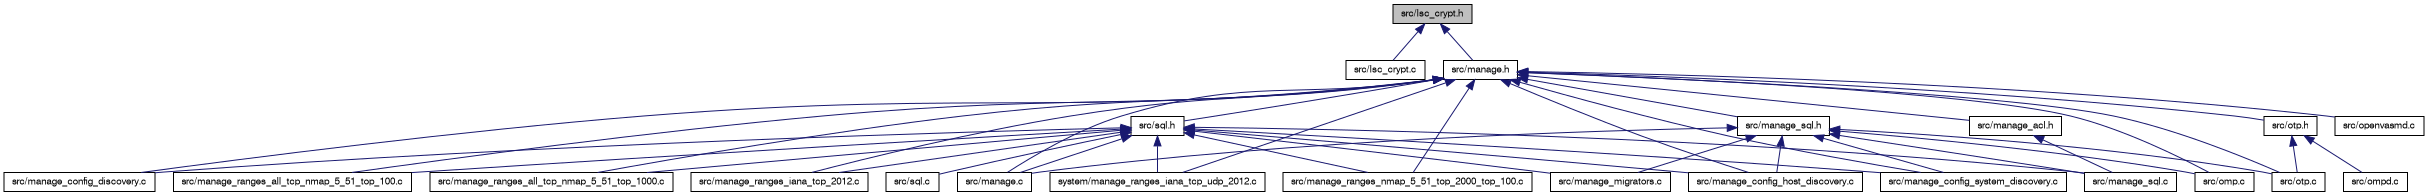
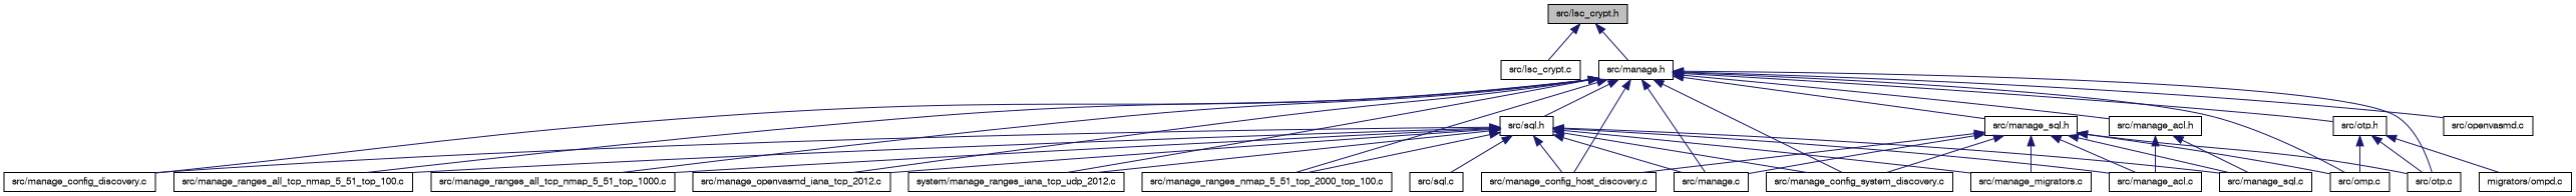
  digraph {
    node [color=black fontname=FreeSans fontsize=10 shape=record]
    edge [color=midnightblue dir=back fontname=FreeSans fontsize=10 labelfontname=FreeSans labelfontsize=10 style=solid]
    n1 [fillcolor=grey75 fontcolor=black height=0.2 label="src/lsc_crypt.h" style=filled width=0.4]
    n2 [height=0.2 label="src/lsc_crypt.c" width=0.4]
    n3 [height=0.2 label="src/manage.h" width=0.4]
    n4 [height=0.2 label="src/manage.c" width=0.4]
    n5 [height=0.2 label="src/manage_acl.h" width=0.4]
    n6 [height=0.2 label="src/manage_config_discovery.c" width=0.4]
    n7 [height=0.2 label="src/manage_config_host_discovery.c" width=0.4]
    n8 [height=0.2 label="src/manage_config_system_discovery.c" width=0.4]
    n9 [height=0.2 label="src/manage_ranges_all_tcp_nmap_5_51_top_100.c" width=0.4]
    n10 [height=0.2 label="src/manage_ranges_all_tcp_nmap_5_51_top_1000.c" width=0.4]
-   n11 [height=0.2 label="src/manage_ranges_iana_tcp_2012.c" width=0.4]
+   n11 [height=0.2 label="src/manage_openvasmd_iana_tcp_2012.c" width=0.4]
    n12 [height=0.2 label="system/manage_ranges_iana_tcp_udp_2012.c" width=0.4]
    n13 [height=0.2 label="src/manage_ranges_nmap_5_51_top_2000_top_100.c" width=0.4]
    n14 [height=0.2 label="src/manage_sql.h" width=0.4]
    n15 [height=0.2 label="src/omp.c" width=0.4]
    n16 [height=0.2 label="src/otp.c" width=0.4]
    n17 [height=0.2 label="src/openvasmd.c" width=0.4]
    n18 [height=0.2 label="src/otp.h" width=0.4]
    n19 [height=0.2 label="src/sql.h" width=0.4]
+   n20 [height=0.2 label="src/manage_acl.c" width=0.4]
    n21 [height=0.2 label="src/manage_sql.c" width=0.4]
    n22 [height=0.2 label="src/manage_migrators.c" width=0.4]
-   n23 [height=0.2 label="src/ompd.c" width=0.4]
+   n23 [height=0.2 label="migrators/ompd.c" width=0.4]
    n24 [height=0.2 label="src/sql.c" width=0.4]
    n1 -> n2
    n1 -> n3
    n3 -> n4
    n3 -> n5
    n3 -> n6
    n3 -> n7
    n3 -> n8
    n3 -> n9
    n3 -> n10
    n3 -> n11
    n3 -> n12
    n3 -> n13
    n3 -> n14
    n3 -> n15
    n3 -> n16
    n3 -> n17
    n3 -> n18
    n3 -> n19
+   n5 -> n20
    n5 -> n21
    n14 -> n4
    n14 -> n7
    n14 -> n8
    n14 -> n15
    n14 -> n16
+   n14 -> n20
    n14 -> n21
    n14 -> n22
+   n18 -> n15
    n18 -> n16
    n18 -> n23
    n19 -> n4
    n19 -> n6
    n19 -> n7
    n19 -> n8
    n19 -> n9
    n19 -> n10
    n19 -> n11
    n19 -> n12
    n19 -> n13
+   n19 -> n20
    n19 -> n21
    n19 -> n22
    n19 -> n24
  }
